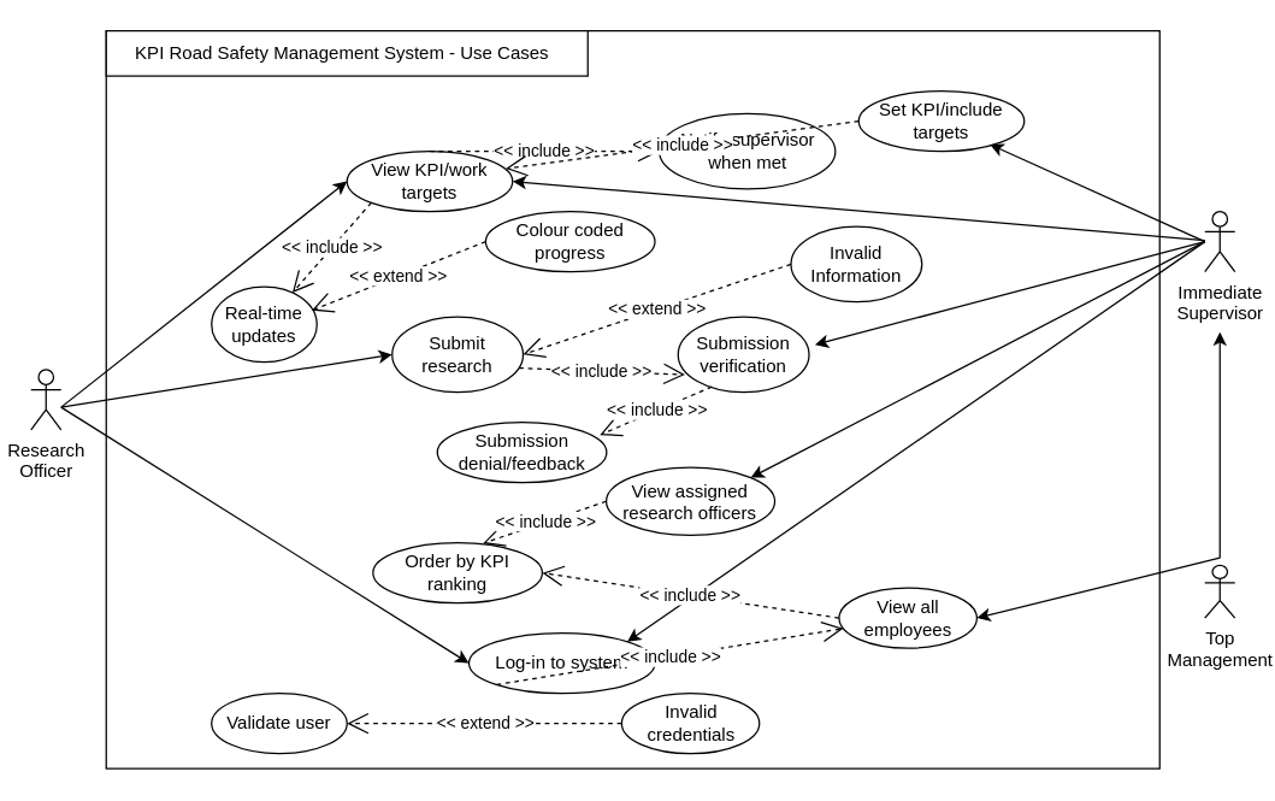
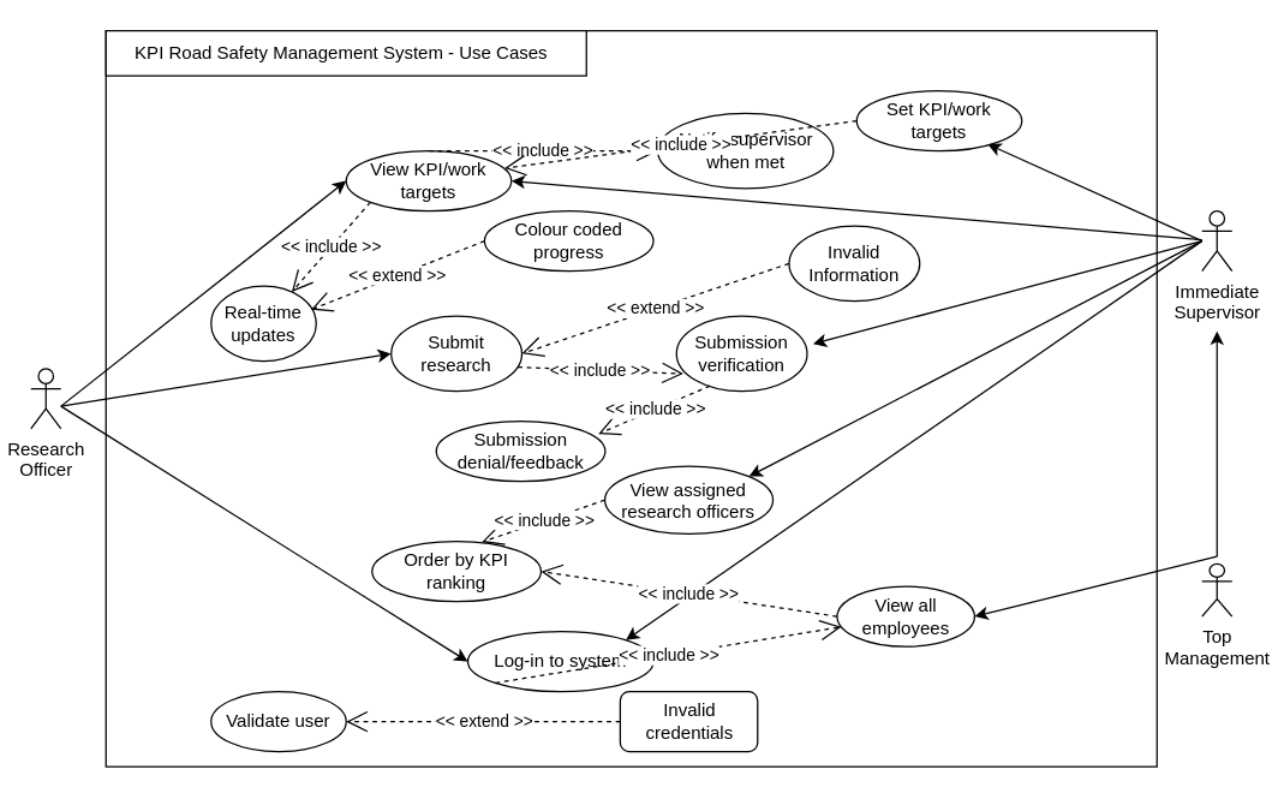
  <mxCell id="0" />
  <mxCell id="1" parent="0" />
  <mxCell id="2" value="" style="rounded=0;whiteSpace=wrap;html=1;" vertex="1" parent="1"><mxGeometry x="70" y="20" width="700" height="490" as="geometry" /></mxCell>
  <mxCell id="3" value="" style="rounded=0;whiteSpace=wrap;html=1;" vertex="1" parent="1"><mxGeometry x="70" y="20" width="320" height="30" as="geometry" /></mxCell>
  <mxCell id="4" value="KPI Road Safety Management System - Use Cases" style="text;html=1;strokeColor=none;fillColor=none;align=center;verticalAlign=middle;whiteSpace=wrap;rounded=0;" vertex="1" parent="1"><mxGeometry x="74" y="22.5" width="306" height="25" as="geometry" /></mxCell>
  <mxCell id="5" value="Research&lt;div&gt;Officer&lt;/div&gt;" style="shape=umlActor;verticalLabelPosition=bottom;verticalAlign=top;html=1;outlineConnect=0;" vertex="1" parent="1"><mxGeometry x="20" y="245" width="20" height="40" as="geometry" /></mxCell>
  <mxCell id="6" value="Top&lt;div&gt;Management&lt;/div&gt;" style="shape=umlActor;verticalLabelPosition=bottom;verticalAlign=top;html=1;outlineConnect=0;" vertex="1" parent="1"><mxGeometry x="800" y="375" width="20" height="35" as="geometry" /></mxCell>
  <mxCell id="7" value="Immediate&lt;div&gt;Supervisor&lt;/div&gt;" style="shape=umlActor;verticalLabelPosition=bottom;verticalAlign=top;html=1;outlineConnect=0;" vertex="1" parent="1"><mxGeometry x="800" y="140" width="20" height="40" as="geometry" /></mxCell>
  <mxCell id="8" value="Log-in to system" style="ellipse;whiteSpace=wrap;html=1;" vertex="1" parent="1"><mxGeometry x="311" y="420" width="123.62" height="40" as="geometry" /></mxCell>
- <mxCell id="9" value="Invalid credentials" style="ellipse;whiteSpace=wrap;html=1;" vertex="1" parent="1"><mxGeometry x="412.5" y="460" width="91.5" height="40" as="geometry" /></mxCell>
+ <mxCell id="9" value="Invalid credentials" style="whiteSpace=wrap;html=1;rounded=1;" vertex="1" parent="1"><mxGeometry x="412.5" y="460" width="91.5" height="40" as="geometry" /></mxCell>
  <mxCell id="10" value="" style="endArrow=classic;html=1;rounded=0;entryX=1;entryY=0;entryDx=0;entryDy=0;" edge="1" parent="1" target="8"><mxGeometry width="50" height="50" relative="1" as="geometry"><mxPoint x="800" y="160" as="sourcePoint" /><mxPoint x="585.936" y="365.826" as="targetPoint" /></mxGeometry></mxCell>
  <mxCell id="11" value="View KPI/work targets" style="ellipse;whiteSpace=wrap;html=1;" vertex="1" parent="1"><mxGeometry x="230" y="100" width="110" height="40" as="geometry" /></mxCell>
  <mxCell id="12" value="" style="endArrow=classic;html=1;rounded=0;entryX=0;entryY=0.5;entryDx=0;entryDy=0;" edge="1" parent="1" target="11"><mxGeometry width="50" height="50" relative="1" as="geometry"><mxPoint x="40" y="270" as="sourcePoint" /><mxPoint x="450" y="210" as="targetPoint" /></mxGeometry></mxCell>
  <mxCell id="13" value="" style="endArrow=classic;html=1;rounded=0;entryX=0;entryY=0.5;entryDx=0;entryDy=0;" edge="1" parent="1" target="8"><mxGeometry width="50" height="50" relative="1" as="geometry"><mxPoint x="40" y="270" as="sourcePoint" /><mxPoint x="450" y="210" as="targetPoint" /></mxGeometry></mxCell>
  <mxCell id="14" value="&amp;lt;&amp;lt; include &amp;gt;&amp;gt;" style="endArrow=open;endSize=12;dashed=1;html=1;rounded=0;exitX=0;exitY=1;exitDx=0;exitDy=0;" edge="1" parent="1" source="8" target="41"><mxGeometry width="160" relative="1" as="geometry"><mxPoint x="380" y="289" as="sourcePoint" /><mxPoint x="440" y="360" as="targetPoint" /></mxGeometry></mxCell>
  <mxCell id="15" value="Validate user" style="ellipse;whiteSpace=wrap;html=1;" vertex="1" parent="1"><mxGeometry x="140" y="460" width="90" height="40" as="geometry" /></mxCell>
  <mxCell id="16" value="&amp;lt;&amp;lt; extend &amp;gt;&amp;gt;" style="endArrow=open;endSize=12;dashed=1;html=1;rounded=0;exitX=0;exitY=0.5;exitDx=0;exitDy=0;entryX=1;entryY=0.5;entryDx=0;entryDy=0;" edge="1" parent="1" source="9" target="15"><mxGeometry width="160" relative="1" as="geometry"><mxPoint x="309" y="315" as="sourcePoint" /><mxPoint x="250" y="460" as="targetPoint" /></mxGeometry></mxCell>
  <mxCell id="17" value="" style="endArrow=classic;html=1;rounded=0;" edge="1" parent="1"><mxGeometry width="50" height="50" relative="1" as="geometry"><mxPoint x="810" y="370" as="sourcePoint" /><mxPoint x="810" y="220" as="targetPoint" /></mxGeometry></mxCell>
  <mxCell id="18" value="" style="endArrow=classic;html=1;rounded=0;entryX=1;entryY=0.5;entryDx=0;entryDy=0;" edge="1" parent="1" source="7" target="11"><mxGeometry width="50" height="50" relative="1" as="geometry"><mxPoint x="790" y="170" as="sourcePoint" /><mxPoint x="360" y="140" as="targetPoint" /></mxGeometry></mxCell>
  <mxCell id="19" value="&amp;lt;&amp;lt; include &amp;gt;&amp;gt;" style="endArrow=open;endSize=12;dashed=1;html=1;rounded=0;entryX=0;entryY=0.5;entryDx=0;entryDy=0;exitX=0.5;exitY=0;exitDx=0;exitDy=0;" edge="1" parent="1" source="11" target="20"><mxGeometry x="-0.0" width="160" relative="1" as="geometry"><mxPoint x="335" y="98" as="sourcePoint" /><mxPoint x="220" y="140" as="targetPoint" /><mxPoint as="offset" /></mxGeometry></mxCell>
  <mxCell id="20" value="Notify supervisor when met" style="ellipse;whiteSpace=wrap;html=1;" vertex="1" parent="1"><mxGeometry x="437.5" y="75" width="117" height="50" as="geometry" /></mxCell>
  <mxCell id="21" value="Real-time updates" style="ellipse;whiteSpace=wrap;html=1;" vertex="1" parent="1"><mxGeometry x="140" y="190" width="70" height="50" as="geometry" /></mxCell>
  <mxCell id="22" value="&amp;lt;&amp;lt; include &amp;gt;&amp;gt;" style="endArrow=open;endSize=12;dashed=1;html=1;rounded=0;exitX=0;exitY=1;exitDx=0;exitDy=0;" edge="1" parent="1" source="11" target="21"><mxGeometry x="-0.0" width="160" relative="1" as="geometry"><mxPoint x="296" y="110" as="sourcePoint" /><mxPoint x="433" y="75" as="targetPoint" /><mxPoint as="offset" /></mxGeometry></mxCell>
  <mxCell id="23" value="&amp;lt;&amp;lt; extend &amp;gt;&amp;gt;" style="endArrow=open;endSize=12;dashed=1;html=1;rounded=0;entryX=0.951;entryY=0.314;entryDx=0;entryDy=0;exitX=0;exitY=0.5;exitDx=0;exitDy=0;entryPerimeter=0;" edge="1" parent="1" source="24" target="21"><mxGeometry width="160" relative="1" as="geometry"><mxPoint x="380" y="210" as="sourcePoint" /><mxPoint x="243" y="210" as="targetPoint" /></mxGeometry></mxCell>
  <mxCell id="24" value="Colour coded progress" style="ellipse;whiteSpace=wrap;html=1;" vertex="1" parent="1"><mxGeometry x="322.12" y="140" width="112.5" height="40" as="geometry" /></mxCell>
  <mxCell id="25" value="Submit research" style="ellipse;whiteSpace=wrap;html=1;" vertex="1" parent="1"><mxGeometry x="260" y="210" width="87" height="50" as="geometry" /></mxCell>
  <mxCell id="26" value="" style="endArrow=classic;html=1;rounded=0;entryX=0;entryY=0.5;entryDx=0;entryDy=0;" edge="1" parent="1" target="25"><mxGeometry width="50" height="50" relative="1" as="geometry"><mxPoint x="40" y="270" as="sourcePoint" /><mxPoint x="368" y="420" as="targetPoint" /></mxGeometry></mxCell>
  <mxCell id="27" value="Invalid Information" style="ellipse;whiteSpace=wrap;html=1;" vertex="1" parent="1"><mxGeometry x="525" y="150" width="87" height="50" as="geometry" /></mxCell>
  <mxCell id="28" value="&amp;lt;&amp;lt; extend &amp;gt;&amp;gt;" style="endArrow=open;endSize=12;dashed=1;html=1;rounded=0;exitX=0;exitY=0.5;exitDx=0;exitDy=0;entryX=1;entryY=0.5;entryDx=0;entryDy=0;" edge="1" parent="1" source="27" target="25"><mxGeometry width="160" relative="1" as="geometry"><mxPoint x="417" y="214.58" as="sourcePoint" /><mxPoint x="280" y="214.58" as="targetPoint" /></mxGeometry></mxCell>
  <mxCell id="29" value="Submission verification" style="ellipse;whiteSpace=wrap;html=1;" vertex="1" parent="1"><mxGeometry x="450" y="210" width="87" height="50" as="geometry" /></mxCell>
  <mxCell id="30" value="" style="endArrow=classic;html=1;rounded=0;entryX=1.045;entryY=0.37;entryDx=0;entryDy=0;entryPerimeter=0;" edge="1" parent="1" target="29"><mxGeometry width="50" height="50" relative="1" as="geometry"><mxPoint x="800" y="160" as="sourcePoint" /><mxPoint x="474" y="406" as="targetPoint" /></mxGeometry></mxCell>
  <mxCell id="31" value="&amp;lt;&amp;lt; include &amp;gt;&amp;gt;" style="endArrow=open;endSize=12;dashed=1;html=1;rounded=0;exitX=0.969;exitY=0.679;exitDx=0;exitDy=0;exitPerimeter=0;entryX=0.052;entryY=0.768;entryDx=0;entryDy=0;entryPerimeter=0;" edge="1" parent="1" source="25" target="29"><mxGeometry x="-0.0" width="160" relative="1" as="geometry"><mxPoint x="257" y="144" as="sourcePoint" /><mxPoint x="211" y="202" as="targetPoint" /><mxPoint as="offset" /></mxGeometry></mxCell>
  <mxCell id="32" value="" style="endArrow=classic;html=1;rounded=0;entryX=1;entryY=0;entryDx=0;entryDy=0;" edge="1" parent="1" target="33"><mxGeometry width="50" height="50" relative="1" as="geometry"><mxPoint x="800" y="160" as="sourcePoint" /><mxPoint x="551" y="239" as="targetPoint" /></mxGeometry></mxCell>
  <mxCell id="33" value="View assigned research officers" style="ellipse;whiteSpace=wrap;html=1;" vertex="1" parent="1"><mxGeometry x="402.25" y="310" width="112" height="45" as="geometry" /></mxCell>
  <mxCell id="34" value="&amp;lt;&amp;lt; include &amp;gt;&amp;gt;" style="endArrow=open;endSize=12;dashed=1;html=1;rounded=0;entryX=0.96;entryY=0.21;entryDx=0;entryDy=0;exitX=0.257;exitY=0.928;exitDx=0;exitDy=0;exitPerimeter=0;entryPerimeter=0;" edge="1" parent="1" source="29" target="35"><mxGeometry width="160" relative="1" as="geometry"><mxPoint x="353" y="170" as="sourcePoint" /><mxPoint x="224" y="207" as="targetPoint" /></mxGeometry></mxCell>
  <mxCell id="35" value="Submission denial/feedback" style="ellipse;whiteSpace=wrap;html=1;" vertex="1" parent="1"><mxGeometry x="290" y="280" width="112.5" height="40" as="geometry" /></mxCell>
  <mxCell id="36" value="&amp;lt;&amp;lt; include &amp;gt;&amp;gt;" style="endArrow=open;endSize=12;dashed=1;html=1;rounded=0;entryX=0.65;entryY=0.01;entryDx=0;entryDy=0;exitX=0;exitY=0.5;exitDx=0;exitDy=0;entryPerimeter=0;" edge="1" parent="1" source="33" target="37"><mxGeometry width="160" relative="1" as="geometry"><mxPoint x="402.25" y="323" as="sourcePoint" /><mxPoint x="328.25" y="355" as="targetPoint" /></mxGeometry></mxCell>
  <mxCell id="37" value="Order by KPI ranking" style="ellipse;whiteSpace=wrap;html=1;" vertex="1" parent="1"><mxGeometry x="247.25" y="360" width="112.5" height="40" as="geometry" /></mxCell>
- <mxCell id="38" value="Set KPI/include targets" style="ellipse;whiteSpace=wrap;html=1;" vertex="1" parent="1"><mxGeometry x="570" y="60" width="110" height="40" as="geometry" /></mxCell>
+ <mxCell id="38" value="Set KPI/work targets" style="ellipse;whiteSpace=wrap;html=1;" vertex="1" parent="1"><mxGeometry x="570" y="60" width="110" height="40" as="geometry" /></mxCell>
  <mxCell id="39" value="" style="endArrow=classic;html=1;rounded=0;entryX=0.793;entryY=0.888;entryDx=0;entryDy=0;entryPerimeter=0;" edge="1" parent="1" target="38"><mxGeometry width="50" height="50" relative="1" as="geometry"><mxPoint x="800" y="160" as="sourcePoint" /><mxPoint x="350" y="130" as="targetPoint" /></mxGeometry></mxCell>
  <mxCell id="40" value="&amp;lt;&amp;lt; include &amp;gt;&amp;gt;" style="endArrow=open;endSize=12;dashed=1;html=1;rounded=0;entryX=0.959;entryY=0.288;entryDx=0;entryDy=0;exitX=0;exitY=0.5;exitDx=0;exitDy=0;entryPerimeter=0;" edge="1" parent="1" source="38" target="11"><mxGeometry x="-0.0" width="160" relative="1" as="geometry"><mxPoint x="295" y="110" as="sourcePoint" /><mxPoint x="413" y="65" as="targetPoint" /><mxPoint as="offset" /></mxGeometry></mxCell>
  <mxCell id="41" value="View all employees" style="ellipse;whiteSpace=wrap;html=1;" vertex="1" parent="1"><mxGeometry x="557" y="390" width="91.5" height="40" as="geometry" /></mxCell>
  <mxCell id="42" value="" style="endArrow=classic;html=1;rounded=0;entryX=1;entryY=0.5;entryDx=0;entryDy=0;" edge="1" parent="1" target="41"><mxGeometry width="50" height="50" relative="1" as="geometry"><mxPoint x="810" y="370" as="sourcePoint" /><mxPoint x="820" y="230" as="targetPoint" /></mxGeometry></mxCell>
  <mxCell id="43" value="&amp;lt;&amp;lt; include &amp;gt;&amp;gt;" style="endArrow=open;endSize=12;dashed=1;html=1;rounded=0;entryX=1;entryY=0.5;entryDx=0;entryDy=0;exitX=0;exitY=0.5;exitDx=0;exitDy=0;" edge="1" parent="1" source="41" target="37"><mxGeometry width="160" relative="1" as="geometry"><mxPoint x="412" y="343" as="sourcePoint" /><mxPoint x="330" y="370" as="targetPoint" /></mxGeometry></mxCell>
